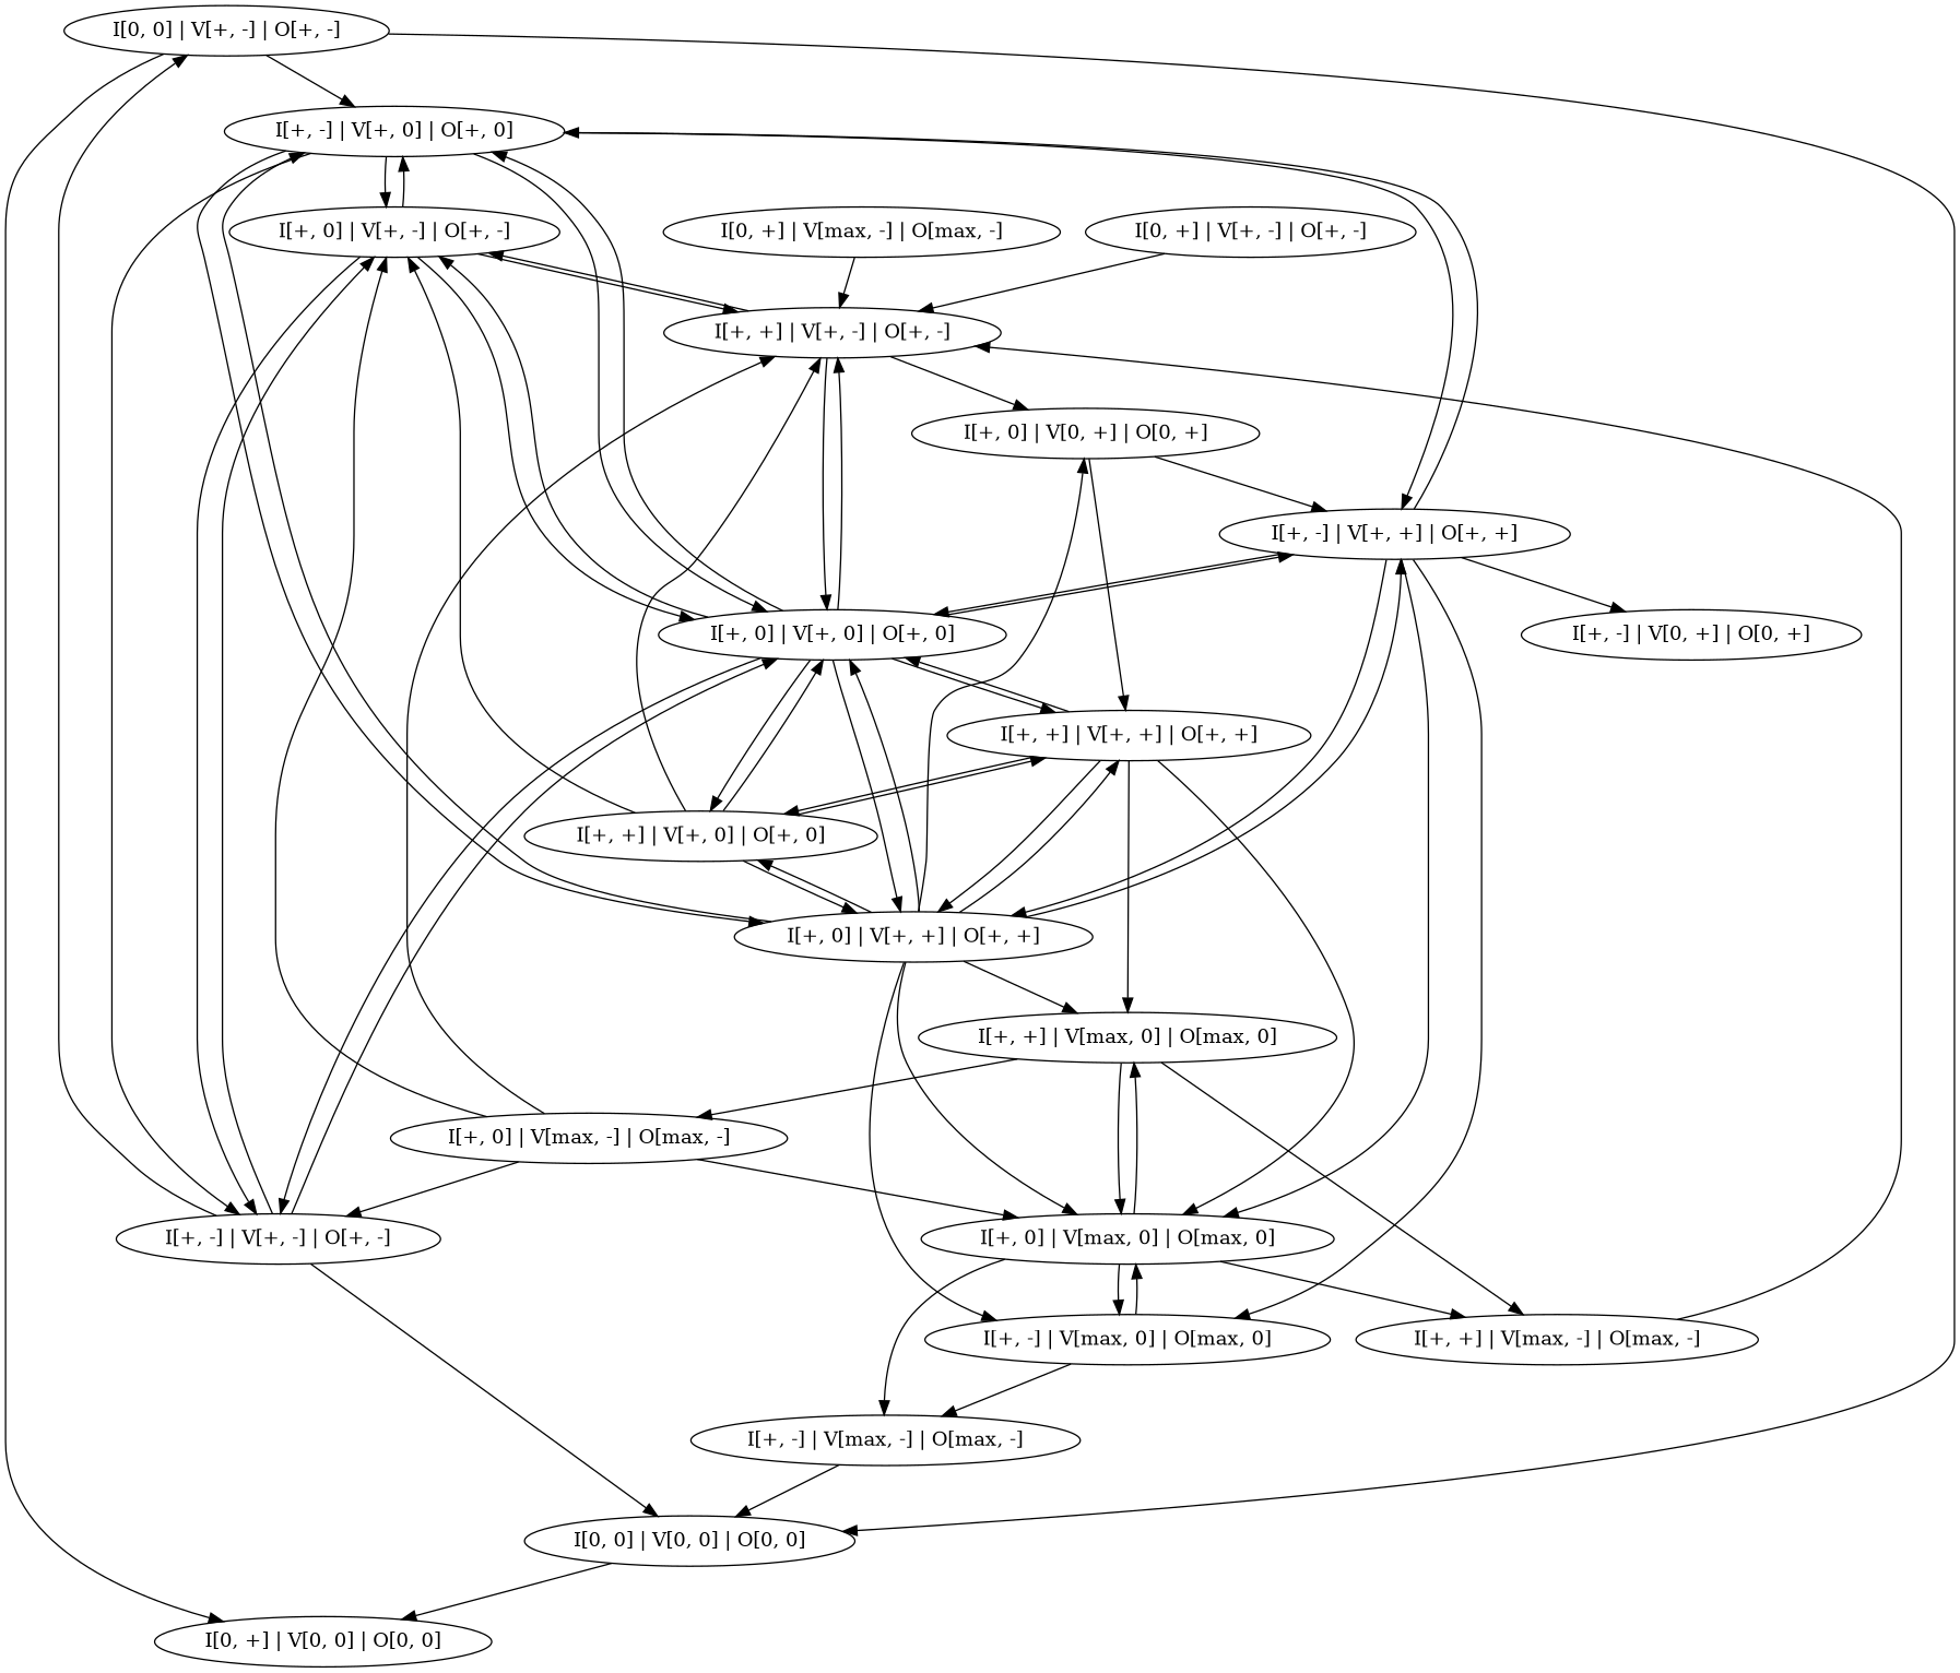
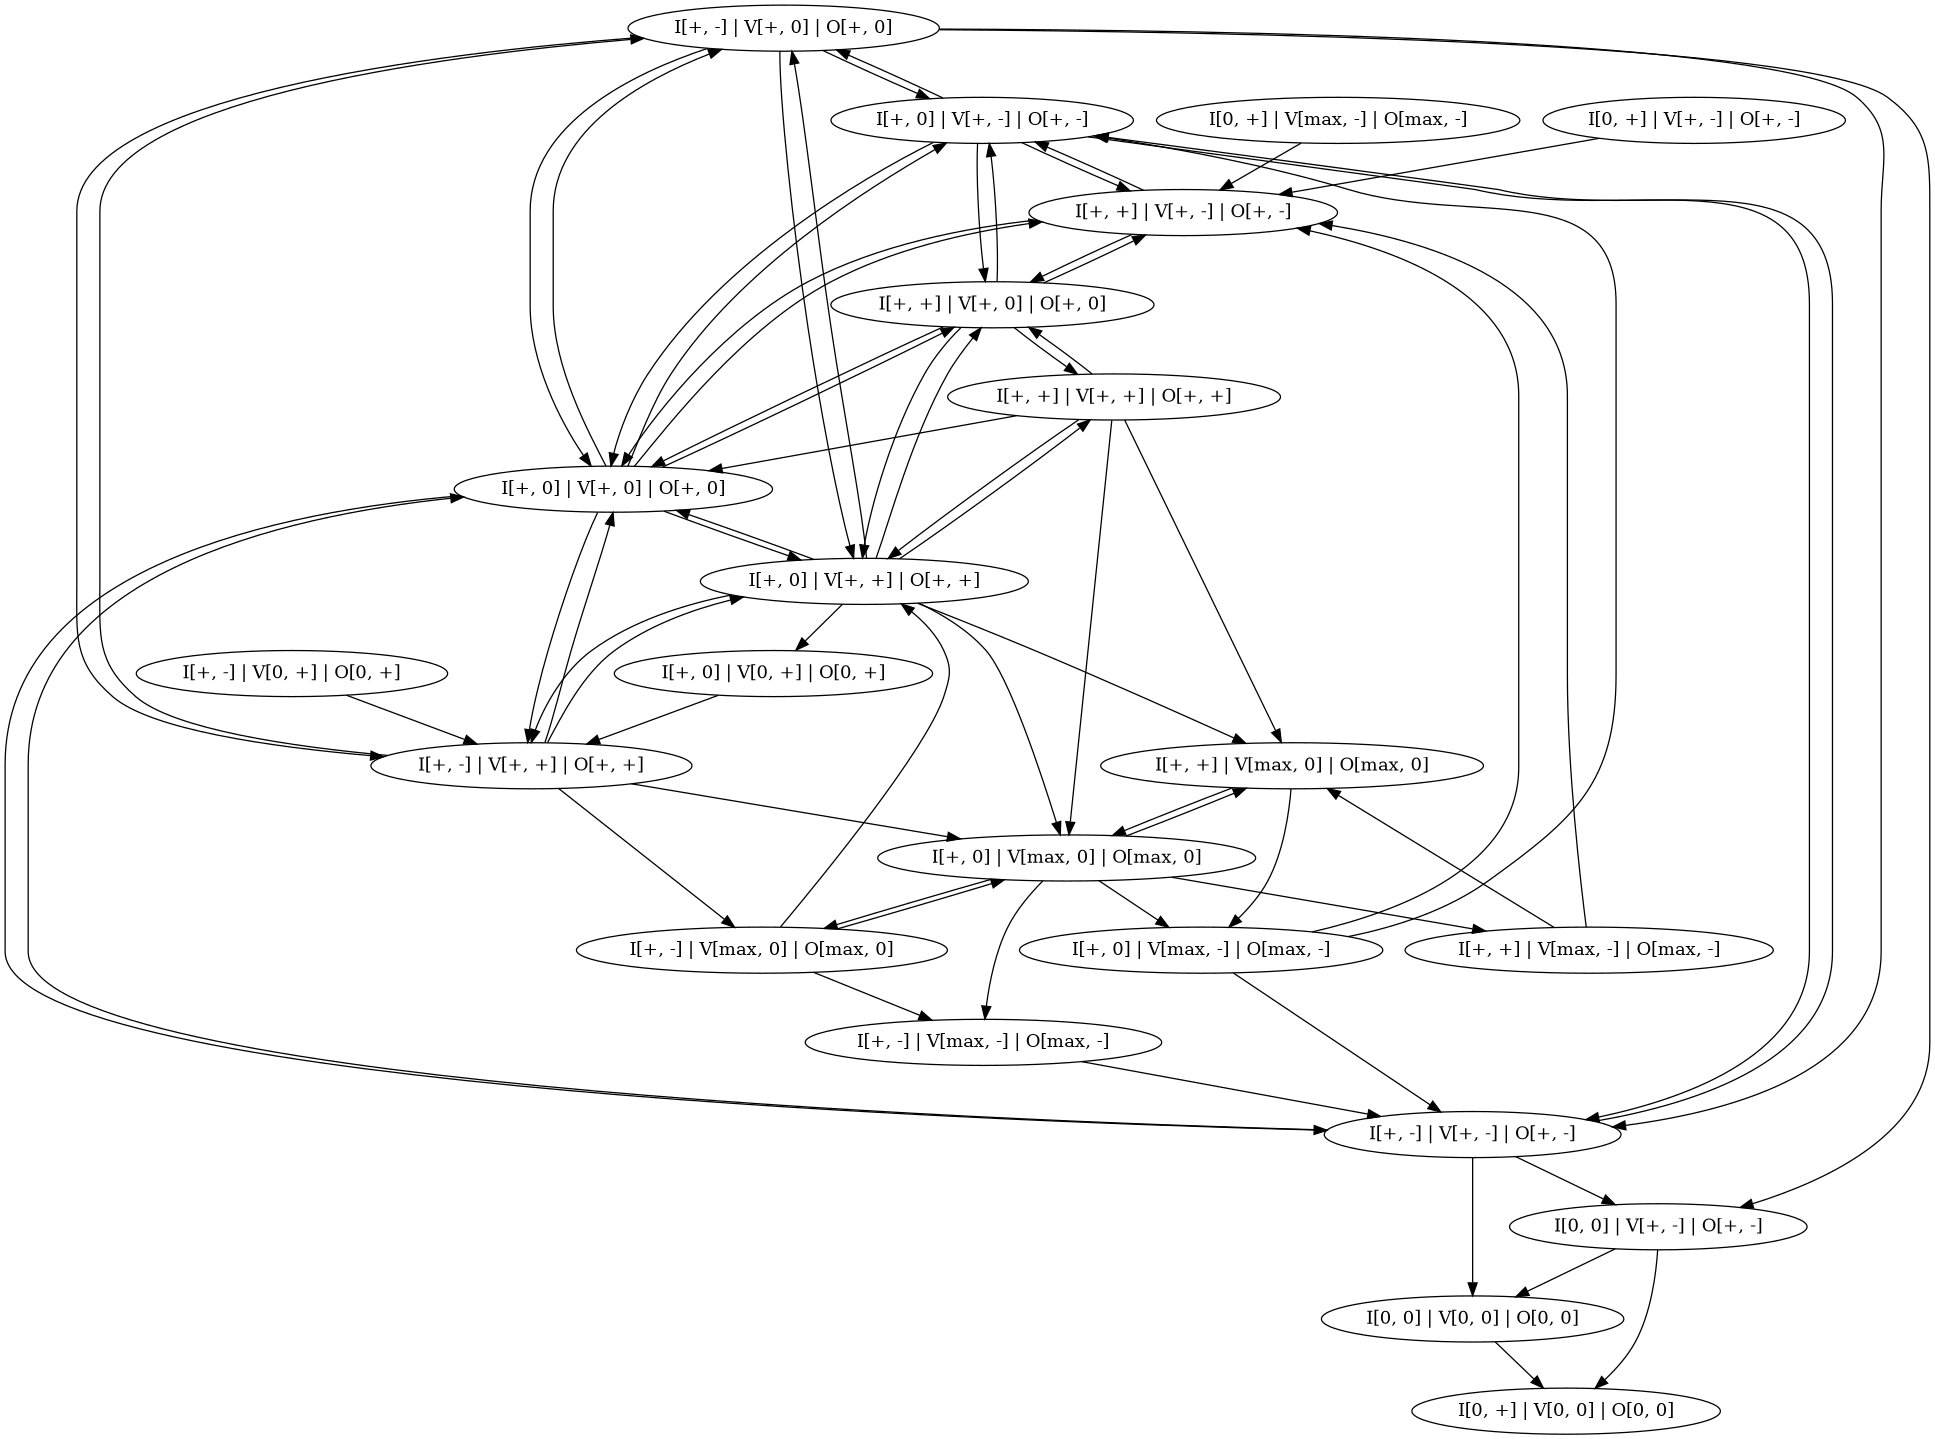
  digraph {
    n1 [label="I[0, 0] | V[0, 0] | O[0, 0]"]
    n2 [label="I[0, +] | V[0, 0] | O[0, 0]"]
    n3 [label="I[0, 0] | V[+, -] | O[+, -]"]
    n4 [label="I[0, +] | V[+, -] | O[+, -]"]
    n5 [label="I[+, +] | V[+, -] | O[+, -]"]
    n6 [label="I[+, 0] | V[+, -] | O[+, -]"]
    n7 [label="I[+, 0] | V[+, 0] | O[+, 0]"]
    n8 [label="I[+, +] | V[+, 0] | O[+, 0]"]
    n9 [label="I[0, +] | V[max, -] | O[max, -]"]
    n10 [label="I[+, -] | V[0, +] | O[0, +]"]
    n11 [label="I[+, -] | V[+, +] | O[+, +]"]
    n12 [label="I[+, 0] | V[+, +] | O[+, +]"]
    n13 [label="I[+, -] | V[+, 0] | O[+, 0]"]
    n14 [label="I[+, -] | V[max, 0] | O[max, 0]"]
    n15 [label="I[+, 0] | V[max, 0] | O[max, 0]"]
    n16 [label="I[+, 0] | V[0, +] | O[0, +]"]
    n17 [label="I[+, +] | V[+, +] | O[+, +]"]
    n18 [label="I[+, +] | V[max, 0] | O[max, 0]"]
    n19 [label="I[+, -] | V[+, -] | O[+, -]"]
    n20 [label="I[+, -] | V[max, -] | O[max, -]"]
    n21 [label="I[+, 0] | V[max, -] | O[max, -]"]
    n22 [label="I[+, +] | V[max, -] | O[max, -]"]
    n1 -> n2
    n3 -> n1
    n3 -> n2
    n4 -> n5
    n5 -> n6
    n5 -> n7
-   n5 -> n16
+   n5 -> n8
    n6 -> n5
    n6 -> n7
+   n6 -> n8
    n6 -> n13
    n6 -> n19
    n7 -> n5
    n7 -> n6
    n7 -> n8
    n7 -> n11
    n7 -> n12
    n7 -> n13
-   n7 -> n17
    n7 -> n19
    n8 -> n5
    n8 -> n6
    n8 -> n7
    n8 -> n12
    n8 -> n17
    n9 -> n5
-   n11 -> n10
+   n10 -> n11
    n11 -> n7
    n11 -> n12
    n11 -> n13
    n11 -> n14
    n11 -> n15
    n12 -> n7
    n12 -> n8
    n12 -> n11
    n12 -> n13
-   n12 -> n14
+   n14 -> n12
    n12 -> n15
    n12 -> n16
    n12 -> n17
    n12 -> n18
-   n3 -> n13
+   n13 -> n3
    n13 -> n6
    n13 -> n7
    n13 -> n11
    n13 -> n12
    n13 -> n19
    n14 -> n15
    n14 -> n20
    n15 -> n14
    n15 -> n18
    n15 -> n20
-   n21 -> n15
+   n15 -> n21
    n15 -> n22
    n16 -> n11
-   n16 -> n17
    n17 -> n7
    n17 -> n8
    n17 -> n12
    n17 -> n15
    n17 -> n18
    n18 -> n15
    n18 -> n21
-   n18 -> n22
+   n22 -> n18
    n19 -> n1
    n19 -> n3
    n19 -> n6
    n19 -> n7
-   n20 -> n1
+   n20 -> n19
    n21 -> n5
    n21 -> n6
    n21 -> n19
    n22 -> n5
  }
